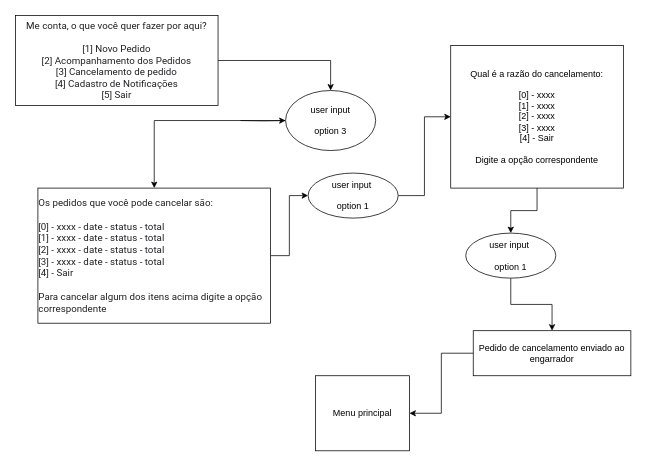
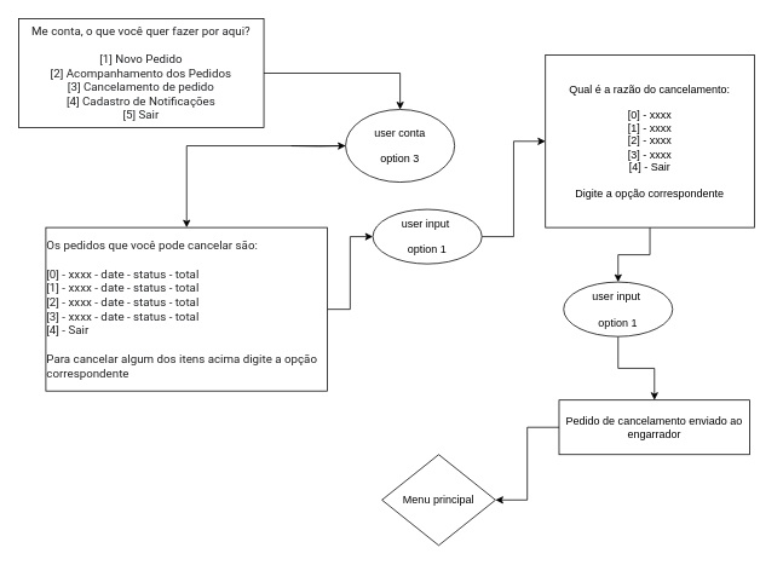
  <mxCell id="0" />
  <mxCell id="1" parent="0" />
  <mxCell id="2" style="edgeStyle=orthogonalEdgeStyle;rounded=0;orthogonalLoop=1;jettySize=auto;html=1;" edge="1" parent="1" target="4"><mxGeometry relative="1" as="geometry"><mxPoint x="320" y="160" as="sourcePoint" /></mxGeometry></mxCell>
  <mxCell id="3" style="edgeStyle=orthogonalEdgeStyle;rounded=0;orthogonalLoop=1;jettySize=auto;html=1;" edge="1" parent="1" source="4" target="8"><mxGeometry relative="1" as="geometry" /></mxCell>
- <mxCell id="4" value="user input &lt;br&gt;&lt;br&gt;option 3" style="ellipse;whiteSpace=wrap;html=1;" vertex="1" parent="1"><mxGeometry x="380" y="120" width="120" height="80" as="geometry" /></mxCell>
+ <mxCell id="4" value="user conta &lt;br&gt;&lt;br&gt;option 3" style="ellipse;whiteSpace=wrap;html=1;" vertex="1" parent="1"><mxGeometry x="380" y="120" width="120" height="80" as="geometry" /></mxCell>
  <mxCell id="5" style="edgeStyle=orthogonalEdgeStyle;rounded=0;orthogonalLoop=1;jettySize=auto;html=1;entryX=0.5;entryY=0;entryDx=0;entryDy=0;" edge="1" parent="1" source="6" target="4"><mxGeometry relative="1" as="geometry" /></mxCell>
  <mxCell id="6" value="&lt;span style=&quot;color: rgb(32 , 33 , 36) ; font-family: &amp;#34;roboto&amp;#34; , &amp;#34;arial&amp;#34; , sans-serif ; font-size: 13px ; text-align: left ; background-color: rgb(255 , 255 , 255)&quot;&gt;Me conta, o que você quer fazer por aqui?&lt;br&gt;&lt;br&gt;[1] Novo Pedido&lt;/span&gt;&lt;span style=&quot;color: rgb(32 , 33 , 36) ; font-family: &amp;#34;roboto&amp;#34; , &amp;#34;arial&amp;#34; , sans-serif ; font-size: 13px ; text-align: left ; background-color: rgb(255 , 255 , 255)&quot;&gt;&lt;br&gt;[2] Acompanhamento dos Pedidos&lt;br&gt;&lt;/span&gt;&lt;span style=&quot;color: rgb(32 , 33 , 36) ; font-family: &amp;#34;roboto&amp;#34; , &amp;#34;arial&amp;#34; , sans-serif ; font-size: 13px ; text-align: left ; background-color: rgb(255 , 255 , 255)&quot;&gt;[3] Cancelamento de pedido&lt;/span&gt;&lt;span style=&quot;color: rgb(32 , 33 , 36) ; font-family: &amp;#34;roboto&amp;#34; , &amp;#34;arial&amp;#34; , sans-serif ; font-size: 13px ; text-align: left ; background-color: rgb(255 , 255 , 255)&quot;&gt;&lt;br&gt;[4] Cadastro de Notificações&lt;br&gt;[5] Sair&lt;/span&gt;" style="rounded=0;whiteSpace=wrap;html=1;" vertex="1" parent="1"><mxGeometry x="20" y="20" width="270" height="120" as="geometry" /></mxCell>
  <mxCell id="7" value="" style="edgeStyle=orthogonalEdgeStyle;rounded=0;orthogonalLoop=1;jettySize=auto;html=1;" edge="1" parent="1" source="8" target="10"><mxGeometry relative="1" as="geometry" /></mxCell>
  <mxCell id="8" value="&lt;div style=&quot;text-align: left&quot;&gt;&lt;font color=&quot;#202124&quot; face=&quot;roboto, arial, sans-serif&quot;&gt;&lt;span style=&quot;font-size: 13px&quot;&gt;Os pedidos que você pode cancelar são:&lt;/span&gt;&lt;/font&gt;&lt;/div&gt;&lt;div style=&quot;text-align: left&quot;&gt;&lt;font color=&quot;#202124&quot; face=&quot;roboto, arial, sans-serif&quot;&gt;&lt;span style=&quot;font-size: 13px&quot;&gt;&lt;br&gt;&lt;/span&gt;&lt;/font&gt;&lt;/div&gt;&lt;div style=&quot;text-align: left&quot;&gt;&lt;font color=&quot;#202124&quot; face=&quot;roboto, arial, sans-serif&quot;&gt;&lt;span style=&quot;font-size: 13px&quot;&gt;[0] - xxxx - date - status - total&lt;/span&gt;&lt;/font&gt;&lt;/div&gt;&lt;div style=&quot;text-align: left&quot;&gt;&lt;font color=&quot;#202124&quot; face=&quot;roboto, arial, sans-serif&quot;&gt;&lt;span style=&quot;font-size: 13px&quot;&gt;[1] - xxxx - date - status - total&lt;/span&gt;&lt;/font&gt;&lt;/div&gt;&lt;div style=&quot;text-align: left&quot;&gt;&lt;font color=&quot;#202124&quot; face=&quot;roboto, arial, sans-serif&quot;&gt;&lt;span style=&quot;font-size: 13px&quot;&gt;[2] - xxxx - date - status - total&lt;/span&gt;&lt;/font&gt;&lt;/div&gt;&lt;div style=&quot;text-align: left&quot;&gt;&lt;font color=&quot;#202124&quot; face=&quot;roboto, arial, sans-serif&quot;&gt;&lt;span style=&quot;font-size: 13px&quot;&gt;[3] - xxxx - date - status - total&lt;/span&gt;&lt;/font&gt;&lt;/div&gt;&lt;div style=&quot;text-align: left&quot;&gt;&lt;font color=&quot;#202124&quot; face=&quot;roboto, arial, sans-serif&quot;&gt;&lt;span style=&quot;font-size: 13px&quot;&gt;[4] - Sair&lt;/span&gt;&lt;/font&gt;&lt;/div&gt;&lt;div style=&quot;text-align: left&quot;&gt;&lt;font color=&quot;#202124&quot; face=&quot;roboto, arial, sans-serif&quot;&gt;&lt;span style=&quot;font-size: 13px&quot;&gt;&lt;br&gt;&lt;/span&gt;&lt;/font&gt;&lt;/div&gt;&lt;div style=&quot;text-align: left&quot;&gt;&lt;font color=&quot;#202124&quot; face=&quot;roboto, arial, sans-serif&quot;&gt;&lt;span style=&quot;font-size: 13px&quot;&gt;Para cancelar algum dos itens acima digite a opção correspondente&lt;/span&gt;&lt;/font&gt;&lt;/div&gt;" style="rounded=0;whiteSpace=wrap;html=1;" vertex="1" parent="1"><mxGeometry x="50" y="250" width="310" height="180" as="geometry" /></mxCell>
  <mxCell id="9" value="" style="edgeStyle=orthogonalEdgeStyle;rounded=0;orthogonalLoop=1;jettySize=auto;html=1;" edge="1" parent="1" source="10" target="12"><mxGeometry relative="1" as="geometry" /></mxCell>
  <mxCell id="10" value="user input&amp;nbsp;&lt;br&gt;&lt;br&gt;option 1" style="ellipse;whiteSpace=wrap;html=1;rounded=0;" vertex="1" parent="1"><mxGeometry x="410" y="230" width="120" height="60" as="geometry" /></mxCell>
  <mxCell id="11" value="" style="edgeStyle=orthogonalEdgeStyle;rounded=0;orthogonalLoop=1;jettySize=auto;html=1;" edge="1" parent="1" source="12" target="14"><mxGeometry relative="1" as="geometry" /></mxCell>
  <mxCell id="12" value="&lt;div&gt;Qual é a razão do cancelamento:&lt;/div&gt;&lt;div&gt;&lt;br&gt;&lt;/div&gt;&lt;div&gt;[0] - xxxx&lt;/div&gt;&lt;div&gt;[1] - xxxx&lt;/div&gt;&lt;div&gt;[2] - xxxx&lt;/div&gt;&lt;div&gt;[3] - xxxx&lt;/div&gt;&lt;div&gt;[4] - Sair&lt;/div&gt;&lt;div&gt;&lt;br&gt;&lt;/div&gt;&lt;div&gt;Digite a opção correspondente&lt;/div&gt;" style="whiteSpace=wrap;html=1;rounded=0;" vertex="1" parent="1"><mxGeometry x="600" y="60" width="230" height="190" as="geometry" /></mxCell>
  <mxCell id="13" value="" style="edgeStyle=orthogonalEdgeStyle;rounded=0;orthogonalLoop=1;jettySize=auto;html=1;" edge="1" parent="1" source="14" target="16"><mxGeometry relative="1" as="geometry" /></mxCell>
  <mxCell id="14" value="user input&amp;nbsp;&lt;br&gt;&lt;br&gt;option 1" style="ellipse;whiteSpace=wrap;html=1;rounded=0;" vertex="1" parent="1"><mxGeometry x="620" y="310" width="120" height="60" as="geometry" /></mxCell>
  <mxCell id="15" value="" style="edgeStyle=orthogonalEdgeStyle;rounded=0;orthogonalLoop=1;jettySize=auto;html=1;" edge="1" parent="1" source="16" target="17"><mxGeometry relative="1" as="geometry" /></mxCell>
- <mxCell id="16" value="Pedido de cancelamento enviado ao engarrador" style="whiteSpace=wrap;html=1;rounded=0;" vertex="1" parent="1"><mxGeometry x="630" y="440" width="210" height="60" as="geometry" /></mxCell>
- <mxCell id="17" value="Menu principal" style="whiteSpace=wrap;html=1;rounded=0;" vertex="1" parent="1"><mxGeometry x="420" y="500" width="125" height="100" as="geometry" /></mxCell>
+ <mxCell id="16" value="Pedido de cancelamento enviado ao engarrador" style="whiteSpace=wrap;html=1;rounded=0;" vertex="1" parent="1"><mxGeometry x="615" y="440" width="210" height="60" as="geometry" /></mxCell>
+ <mxCell id="17" value="Menu principal" style="rhombus;whiteSpace=wrap;html=1;rounded=0;" vertex="1" parent="1"><mxGeometry x="420" y="500" width="125" height="100" as="geometry" /></mxCell>
